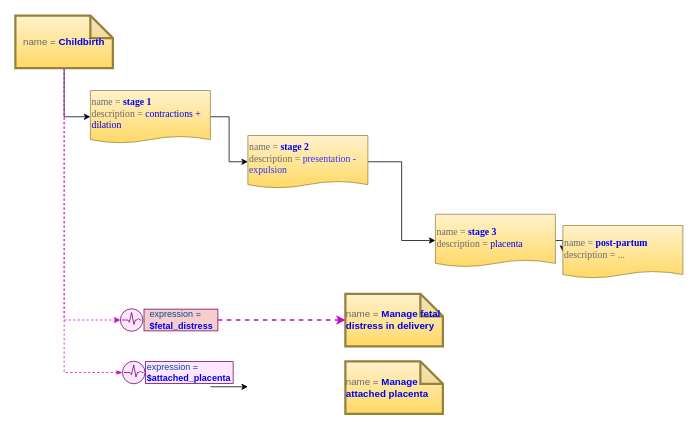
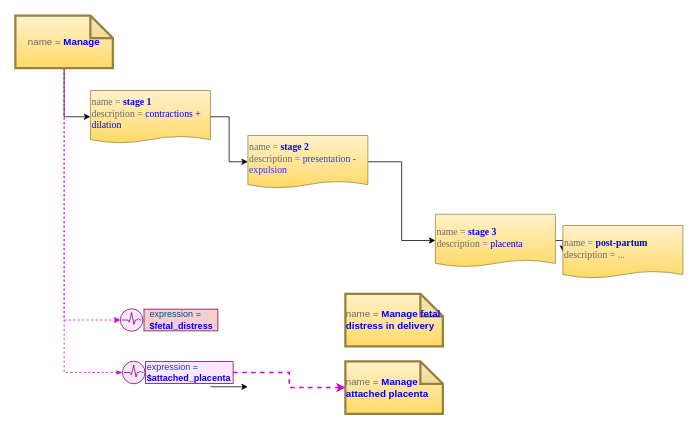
  <mxCell id="0" />
  <mxCell id="1" parent="0" />
  <mxCell id="2" style="edgeStyle=orthogonalEdgeStyle;rounded=0;orthogonalLoop=1;jettySize=auto;html=1;exitX=0.5;exitY=1;exitDx=0;exitDy=0;exitPerimeter=0;entryX=0;entryY=0.5;entryDx=0;entryDy=0;" edge="1" parent="1" source="8" target="9"><mxGeometry relative="1" as="geometry" /></mxCell>
  <mxCell id="3" style="edgeStyle=orthogonalEdgeStyle;rounded=0;orthogonalLoop=1;jettySize=auto;html=1;exitX=1;exitY=0.5;exitDx=0;exitDy=0;entryX=0;entryY=0.5;entryDx=0;entryDy=0;" edge="1" parent="1" source="9" target="10"><mxGeometry relative="1" as="geometry" /></mxCell>
  <mxCell id="4" style="edgeStyle=orthogonalEdgeStyle;rounded=0;orthogonalLoop=1;jettySize=auto;html=1;exitX=1;exitY=0.5;exitDx=0;exitDy=0;entryX=0;entryY=0.5;entryDx=0;entryDy=0;" edge="1" parent="1" source="10" target="11"><mxGeometry relative="1" as="geometry" /></mxCell>
  <mxCell id="5" style="edgeStyle=orthogonalEdgeStyle;rounded=0;orthogonalLoop=1;jettySize=auto;html=1;exitX=1;exitY=0.5;exitDx=0;exitDy=0;entryX=0;entryY=0.5;entryDx=0;entryDy=0;" edge="1" parent="1" source="11" target="12"><mxGeometry relative="1" as="geometry" /></mxCell>
  <mxCell id="6" style="edgeStyle=orthogonalEdgeStyle;rounded=0;orthogonalLoop=1;jettySize=auto;html=1;exitX=0.5;exitY=1;exitDx=0;exitDy=0;exitPerimeter=0;entryX=0;entryY=0.5;entryDx=0;entryDy=0;dashed=1;strokeColor=#CC00CC;" edge="1" parent="1" source="8" target="15"><mxGeometry relative="1" as="geometry"><mxPoint x="120" y="515" as="targetPoint" /></mxGeometry></mxCell>
  <mxCell id="7" style="edgeStyle=orthogonalEdgeStyle;rounded=0;orthogonalLoop=1;jettySize=auto;html=1;exitX=0.5;exitY=1;exitDx=0;exitDy=0;exitPerimeter=0;entryX=0;entryY=0.5;entryDx=0;entryDy=0;endArrow=classicThin;endFill=1;dashed=1;strokeColor=#CC00CC;" edge="1" parent="1" source="8" target="20"><mxGeometry relative="1" as="geometry"><mxPoint x="120" y="645" as="targetPoint" /></mxGeometry></mxCell>
- <mxCell id="8" value="&lt;div style=&quot;text-align: left&quot;&gt;&lt;font color=&quot;#696969&quot;&gt;name = &lt;/font&gt;&lt;font color=&quot;#0000f0&quot;&gt;&lt;b&gt;Childbirth&lt;/b&gt;&lt;/font&gt;&lt;/div&gt;" style="shape=note;whiteSpace=wrap;html=1;backgroundOutline=1;darkOpacity=0.05;fontSize=13;fillColor=#fff2cc;strokeColor=#96803C;gradientColor=#ffd966;fontColor=#0000CC;spacingTop=0;strokeWidth=3;" vertex="1" parent="1"><mxGeometry x="20" y="20" width="130" height="70" as="geometry" /></mxCell>
+ <mxCell id="8" value="&lt;div style=&quot;text-align: left&quot;&gt;&lt;font color=&quot;#696969&quot;&gt;name = &lt;/font&gt;&lt;font color=&quot;#0000f0&quot;&gt;&lt;b&gt;Manage&lt;/b&gt;&lt;/font&gt;&lt;/div&gt;" style="shape=note;whiteSpace=wrap;html=1;backgroundOutline=1;darkOpacity=0.05;fontSize=13;fillColor=#fff2cc;strokeColor=#96803C;gradientColor=#ffd966;fontColor=#0000CC;spacingTop=0;strokeWidth=3;" vertex="1" parent="1"><mxGeometry x="20" y="20" width="130" height="70" as="geometry" /></mxCell>
  <mxCell id="9" value="&lt;div&gt;&lt;font color=&quot;#696969&quot; style=&quot;font-weight: normal&quot;&gt;name = &lt;/font&gt;stage 1&lt;/div&gt;&lt;div&gt;&lt;font color=&quot;#696969&quot; style=&quot;font-weight: normal&quot;&gt;description&lt;/font&gt;&lt;font color=&quot;#696969&quot; style=&quot;font-weight: normal&quot;&gt;&amp;nbsp;=&amp;nbsp;&lt;/font&gt;&lt;font color=&quot;#0000f0&quot; style=&quot;font-weight: normal&quot;&gt;contractions + dilation&lt;/font&gt;&lt;/div&gt;" style="shape=document;whiteSpace=wrap;html=1;boundedLbl=1;shadow=0;glass=0;comic=0;labelBackgroundColor=none;strokeColor=#96803C;strokeWidth=1;fillColor=#fff2cc;fontFamily=Tahoma;fontSize=13;align=left;fontStyle=1;size=0.129;gradientColor=#ffd966;fontColor=#0000F0;" vertex="1" parent="1"><mxGeometry x="120" y="120" width="160" height="70" as="geometry" /></mxCell>
  <mxCell id="10" value="&lt;div&gt;&lt;font color=&quot;#696969&quot; style=&quot;font-weight: normal&quot;&gt;name = &lt;/font&gt;stage 2&lt;/div&gt;&lt;div&gt;&lt;font color=&quot;#696969&quot; style=&quot;font-weight: normal&quot;&gt;description&lt;/font&gt;&lt;font color=&quot;#696969&quot; style=&quot;font-weight: normal&quot;&gt;&amp;nbsp;= &lt;/font&gt;&lt;font style=&quot;font-weight: normal&quot; color=&quot;#3333ff&quot;&gt;presentation - expulsion&lt;/font&gt;&lt;/div&gt;" style="shape=document;whiteSpace=wrap;html=1;boundedLbl=1;shadow=0;glass=0;comic=0;labelBackgroundColor=none;strokeColor=#96803C;strokeWidth=1;fillColor=#fff2cc;fontFamily=Tahoma;fontSize=13;align=left;fontStyle=1;size=0.129;gradientColor=#ffd966;fontColor=#0000F0;" vertex="1" parent="1"><mxGeometry x="330" y="180" width="160" height="70" as="geometry" /></mxCell>
  <mxCell id="11" value="&lt;div&gt;&lt;font color=&quot;#696969&quot; style=&quot;font-weight: normal&quot;&gt;name = &lt;/font&gt;stage 3&lt;/div&gt;&lt;div&gt;&lt;font color=&quot;#696969&quot; style=&quot;font-weight: normal&quot;&gt;description&lt;/font&gt;&lt;font color=&quot;#696969&quot; style=&quot;font-weight: normal&quot;&gt;&amp;nbsp;=&amp;nbsp;&lt;/font&gt;&lt;font color=&quot;#0000f0&quot; style=&quot;font-weight: normal&quot;&gt;placenta&lt;/font&gt;&lt;/div&gt;" style="shape=document;whiteSpace=wrap;html=1;boundedLbl=1;shadow=0;glass=0;comic=0;labelBackgroundColor=none;strokeColor=#96803C;strokeWidth=1;fillColor=#fff2cc;fontFamily=Tahoma;fontSize=13;align=left;fontStyle=1;size=0.129;gradientColor=#ffd966;fontColor=#0000F0;" vertex="1" parent="1"><mxGeometry x="580" y="285" width="160" height="70" as="geometry" /></mxCell>
  <mxCell id="12" value="&lt;div&gt;&lt;font color=&quot;#696969&quot; style=&quot;font-weight: normal&quot;&gt;name = &lt;/font&gt;&lt;font&gt;post-partum&lt;br&gt;&lt;/font&gt;&lt;font color=&quot;#696969&quot; style=&quot;font-weight: normal&quot;&gt;description&lt;/font&gt;&lt;font color=&quot;#696969&quot; style=&quot;font-weight: normal&quot;&gt;&amp;nbsp;= ...&lt;/font&gt;&lt;/div&gt;" style="shape=document;whiteSpace=wrap;html=1;boundedLbl=1;shadow=0;glass=0;comic=0;labelBackgroundColor=none;strokeColor=#96803C;strokeWidth=1;fillColor=#fff2cc;fontFamily=Tahoma;fontSize=13;align=left;fontStyle=1;size=0.129;gradientColor=#ffd966;fontColor=#0000F0;" vertex="1" parent="1"><mxGeometry x="750" y="300" width="160" height="70" as="geometry" /></mxCell>
  <mxCell id="13" style="edgeStyle=orthogonalEdgeStyle;rounded=0;orthogonalLoop=1;jettySize=auto;html=1;exitX=1;exitY=0.5;exitDx=0;exitDy=0;entryX=0;entryY=0.5;entryDx=0;entryDy=0;" edge="1" parent="1"><mxGeometry relative="1" as="geometry"><mxPoint x="330" y="515" as="targetPoint" /><mxPoint x="280" y="515" as="sourcePoint" /></mxGeometry></mxCell>
  <mxCell id="14" value="" style="group" vertex="1" connectable="0" parent="1"><mxGeometry x="160" y="411" width="157.5" height="30" as="geometry" /></mxCell>
  <mxCell id="15" value="" style="shape=stencil(tVXRboQgEPwaXhuEHvG1sfofVvcqOQ4McL27vy+KJtIToyFNjGZnnZll3Y2IFqare0AEd4h+IkIodjcX3sOwNj001mNn/oDWw8ZqdYE7b+1E57IDze2QpSXCH+6d4aJFo6R0ClxJE2QWeSdWc+m4+OHFJu/nFL2dfNw7hytY0B7PRrTarzrrPAOXRNVsV604sdZsd620cEis6bT4qpvLt1Y32a7W4r9ro4TSDvDP0QoRyhjGjG0c5MyFWKdWVcmqcoMKQvDeQHQEfLQ5qvGa/KFWGxVph+MpDf/Vp74etuYlMaev6mfRCBLOwSmqO9MFlwt6hhP5f/zzo/xwjg/b5wF9YzvX+STx+KntJ+8hnx7ls0T/fC9/XIfIZM7zvrpCL5syov7vMgK/);whiteSpace=wrap;html=1;fontSize=12;align=center;verticalAlign=top;fillColor=#f8cecc;strokeColor=#b85450;spacingRight=-30;" vertex="1" parent="14"><mxGeometry width="30" height="30" as="geometry" /></mxCell>
  <mxCell id="16" value="&lt;div style=&quot;text-align: left&quot;&gt;expression = &lt;br&gt;&lt;font color=&quot;#0000f0&quot;&gt;&lt;b&gt;$fetal_distress&lt;/b&gt;&lt;/font&gt;&lt;/div&gt;&lt;div style=&quot;text-align: left&quot;&gt;&lt;/div&gt;" style="rounded=0;whiteSpace=wrap;html=1;fontSize=12;fontColor=#004C99;strokeColor=#660066;fillColor=#f8cecc;" vertex="1" parent="14"><mxGeometry x="31.5" y="0.5" width="98.5" height="29" as="geometry" /></mxCell>
  <mxCell id="17" style="edgeStyle=orthogonalEdgeStyle;rounded=0;orthogonalLoop=1;jettySize=auto;html=1;entryX=1;entryY=0.5;entryDx=0;entryDy=0;endArrow=none;endFill=0;" edge="1" parent="1"><mxGeometry relative="1" as="geometry"><mxPoint x="420" y="515" as="targetPoint" /></mxGeometry></mxCell>
  <mxCell id="18" style="edgeStyle=orthogonalEdgeStyle;rounded=0;orthogonalLoop=1;jettySize=auto;html=1;exitX=1;exitY=0.5;exitDx=0;exitDy=0;entryX=0;entryY=0.5;entryDx=0;entryDy=0;endArrow=none;endFill=0;" edge="1" parent="1"><mxGeometry relative="1" as="geometry"><mxPoint x="540" y="515" as="sourcePoint" /></mxGeometry></mxCell>
  <mxCell id="19" value="" style="group" vertex="1" connectable="0" parent="1"><mxGeometry x="160" y="481" width="187" height="30" as="geometry" /></mxCell>
  <mxCell id="20" value="" style="shape=stencil(tVXRboQgEPwaXhuEHvG1sfofVvcqOQ4McL27vy+KJtIToyFNjGZnnZll3Y2IFqare0AEd4h+IkIodjcX3sOwNj001mNn/oDWw8ZqdYE7b+1E57IDze2QpSXCH+6d4aJFo6R0ClxJE2QWeSdWc+m4+OHFJu/nFL2dfNw7hytY0B7PRrTarzrrPAOXRNVsV604sdZsd620cEis6bT4qpvLt1Y32a7W4r9ro4TSDvDP0QoRyhjGjG0c5MyFWKdWVcmqcoMKQvDeQHQEfLQ5qvGa/KFWGxVph+MpDf/Vp74etuYlMaev6mfRCBLOwSmqO9MFlwt6hhP5f/zzo/xwjg/b5wF9YzvX+STx+KntJ+8hnx7ls0T/fC9/XIfIZM7zvrpCL5syov7vMgK/);whiteSpace=wrap;html=1;fontSize=12;align=center;verticalAlign=top;fillColor=#f8cecc;strokeColor=#b85450;spacingRight=-30;" vertex="1" parent="19"><mxGeometry width="35.619" height="30" as="geometry" /></mxCell>
  <mxCell id="21" value="&lt;div style=&quot;text-align: left&quot;&gt;expression = &lt;br&gt;&lt;font color=&quot;#0000f0&quot;&gt;&lt;b&gt;$attached_placenta&lt;/b&gt;&lt;/font&gt;&lt;/div&gt;&lt;div style=&quot;text-align: left&quot;&gt;&lt;/div&gt;" style="rounded=0;whiteSpace=wrap;html=1;fontSize=12;fontColor=#004C99;strokeColor=#660066;fillColor=#FFE6FE;" vertex="1" parent="19"><mxGeometry x="33.4" y="0.5" width="116.949" height="29" as="geometry" /></mxCell>
  <mxCell id="22" value="&lt;div style=&quot;text-align: left&quot;&gt;&lt;font color=&quot;#696969&quot;&gt;name = &lt;/font&gt;&lt;font color=&quot;#0000f0&quot;&gt;&lt;b&gt;Manage fetal distress in delivery&lt;/b&gt;&lt;/font&gt;&lt;/div&gt;" style="shape=note;whiteSpace=wrap;html=1;backgroundOutline=1;darkOpacity=0.05;fontSize=13;fillColor=#fff2cc;strokeColor=#96803C;gradientColor=#ffd966;fontColor=#0000CC;spacingTop=0;strokeWidth=3;" vertex="1" parent="1"><mxGeometry x="460" y="391" width="130" height="70" as="geometry" /></mxCell>
  <mxCell id="23" value="&lt;div style=&quot;text-align: left&quot;&gt;&lt;font color=&quot;#696969&quot;&gt;name = &lt;/font&gt;&lt;font color=&quot;#0000f0&quot;&gt;&lt;b&gt;Manage attached placenta&lt;/b&gt;&lt;/font&gt;&lt;/div&gt;" style="shape=note;whiteSpace=wrap;html=1;backgroundOutline=1;darkOpacity=0.05;fontSize=13;fillColor=#fff2cc;strokeColor=#96803C;gradientColor=#ffd966;fontColor=#0000CC;spacingTop=0;strokeWidth=3;" vertex="1" parent="1"><mxGeometry x="460" y="481" width="130" height="70" as="geometry" /></mxCell>
- <mxCell id="24" style="edgeStyle=orthogonalEdgeStyle;rounded=0;orthogonalLoop=1;jettySize=auto;html=1;exitX=1;exitY=0.5;exitDx=0;exitDy=0;entryX=0;entryY=0.5;entryDx=0;entryDy=0;entryPerimeter=0;strokeWidth=2;dashed=1;strokeColor=#CC00CC;" edge="1" parent="1" source="16" target="22"><mxGeometry relative="1" as="geometry" /></mxCell>
+ <mxCell id="25" style="edgeStyle=orthogonalEdgeStyle;rounded=0;orthogonalLoop=1;jettySize=auto;html=1;exitX=1;exitY=0.5;exitDx=0;exitDy=0;entryX=0;entryY=0.5;entryDx=0;entryDy=0;entryPerimeter=0;strokeWidth=2;dashed=1;strokeColor=#CC00CC;" edge="1" parent="1" source="21" target="23"><mxGeometry relative="1" as="geometry"><mxPoint x="300" y="436" as="sourcePoint" /><mxPoint x="470" y="436" as="targetPoint" /></mxGeometry></mxCell>
